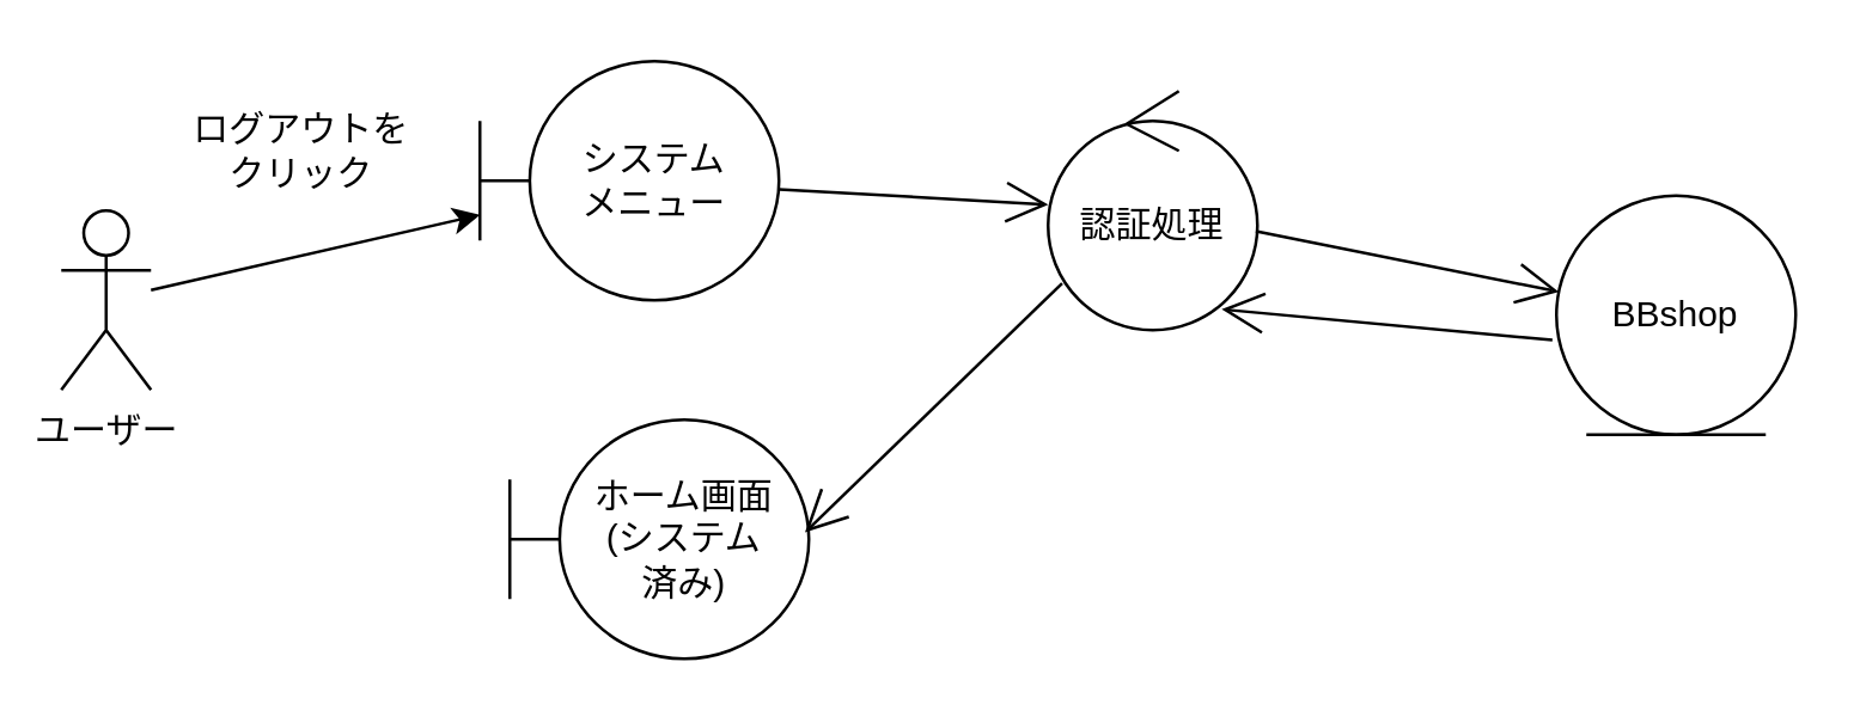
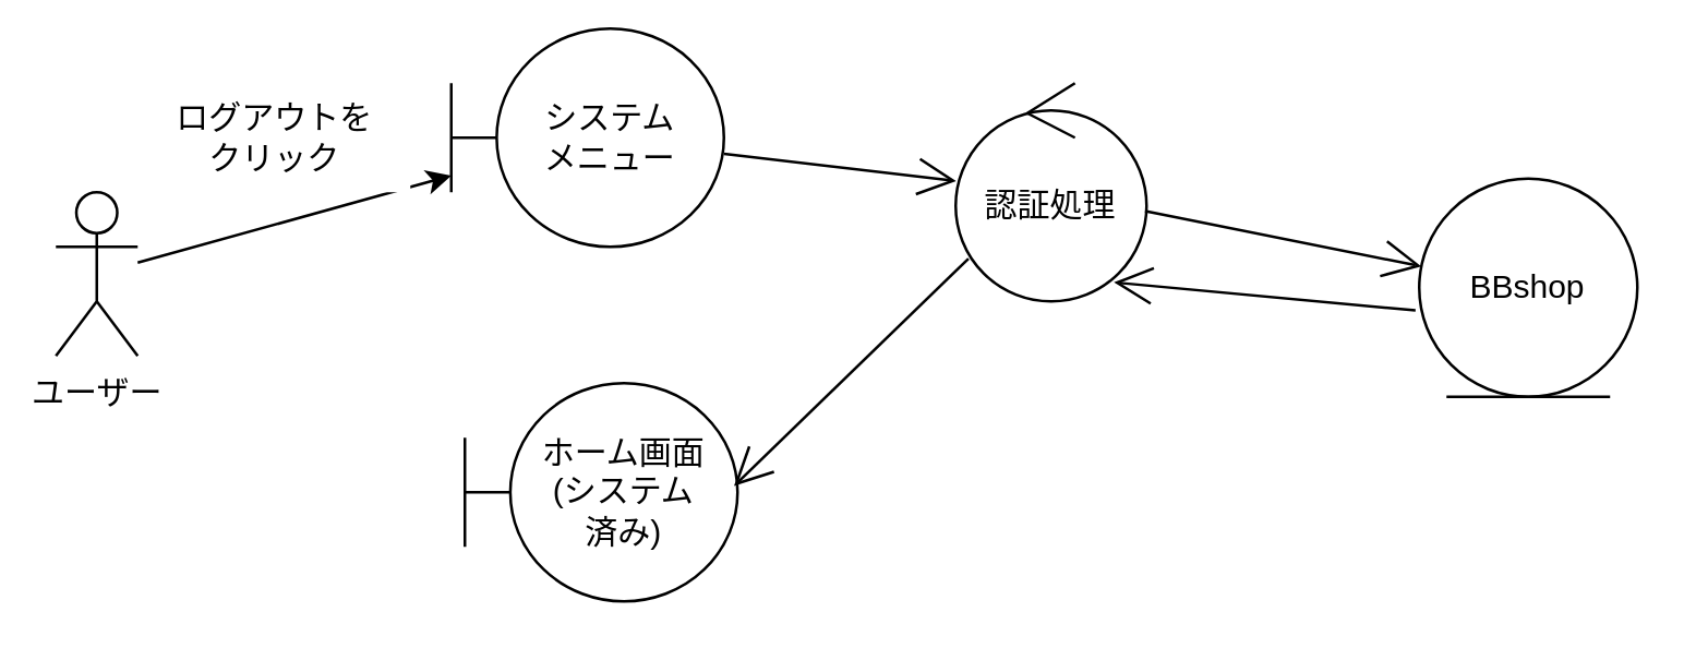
  <mxCell id="0" />
  <mxCell id="1" parent="0" />
  <mxCell id="2" value="ユーザー" style="shape=umlActor;verticalLabelPosition=bottom;verticalAlign=top;html=1;" vertex="1" parent="1"><mxGeometry x="20" y="70" width="30" height="60" as="geometry" /></mxCell>
- <mxCell id="3" value="システム&lt;div&gt;メニュー&lt;/div&gt;" style="shape=umlBoundary;whiteSpace=wrap;html=1;" vertex="1" parent="1"><mxGeometry x="160" y="20" width="100" height="80" as="geometry" /></mxCell>
+ <mxCell id="3" value="システム&lt;div&gt;メニュー&lt;/div&gt;" style="shape=umlBoundary;whiteSpace=wrap;html=1;" vertex="1" parent="1"><mxGeometry x="165" y="10" width="100" height="80" as="geometry" /></mxCell>
  <mxCell id="4" value="" style="endArrow=classic;html=1;rounded=0;" edge="1" parent="1" source="2" target="3"><mxGeometry width="50" height="50" relative="1" as="geometry"><mxPoint x="280" y="140" as="sourcePoint" /><mxPoint x="330" y="90" as="targetPoint" /></mxGeometry></mxCell>
  <mxCell id="5" value="認証処理" style="ellipse;shape=umlControl;whiteSpace=wrap;html=1;" vertex="1" parent="1"><mxGeometry x="350" y="30" width="70" height="80" as="geometry" /></mxCell>
  <mxCell id="6" value="ログアウトを&lt;div&gt;クリック&lt;/div&gt;" style="text;html=1;align=center;verticalAlign=middle;resizable=0;points=[];autosize=1;strokeColor=none;fillColor=default;" vertex="1" parent="1"><mxGeometry x="50" y="30" width="100" height="40" as="geometry" /></mxCell>
  <mxCell id="7" value="BBshop" style="ellipse;shape=umlEntity;whiteSpace=wrap;html=1;" vertex="1" parent="1"><mxGeometry x="520" y="65" width="80" height="80" as="geometry" /></mxCell>
  <mxCell id="8" value="" style="endArrow=open;endFill=1;endSize=12;html=1;rounded=0;" edge="1" parent="1" source="3" target="5"><mxGeometry width="160" relative="1" as="geometry"><mxPoint x="230" y="110" as="sourcePoint" /><mxPoint x="390" y="110" as="targetPoint" /></mxGeometry></mxCell>
  <mxCell id="9" value="" style="endArrow=open;endFill=1;endSize=12;html=1;rounded=0;" edge="1" parent="1" source="5" target="7"><mxGeometry width="160" relative="1" as="geometry"><mxPoint x="230" y="110" as="sourcePoint" /><mxPoint x="430" y="150" as="targetPoint" /></mxGeometry></mxCell>
  <mxCell id="10" value="" style="endArrow=open;endFill=1;endSize=12;html=1;rounded=0;entryX=0.829;entryY=0.913;entryDx=0;entryDy=0;entryPerimeter=0;exitX=-0.017;exitY=0.604;exitDx=0;exitDy=0;exitPerimeter=0;" edge="1" parent="1" source="7" target="5"><mxGeometry width="160" relative="1" as="geometry"><mxPoint x="230" y="110" as="sourcePoint" /><mxPoint x="390" y="110" as="targetPoint" /></mxGeometry></mxCell>
  <mxCell id="11" value="ホーム画面&lt;div&gt;(システム&lt;/div&gt;&lt;div&gt;済み)&lt;/div&gt;" style="shape=umlBoundary;whiteSpace=wrap;html=1;" vertex="1" parent="1"><mxGeometry x="170" y="140" width="100" height="80" as="geometry" /></mxCell>
  <mxCell id="12" value="" style="endArrow=open;endFill=1;endSize=12;html=1;rounded=0;exitX=0.067;exitY=0.804;exitDx=0;exitDy=0;exitPerimeter=0;entryX=0.987;entryY=0.471;entryDx=0;entryDy=0;entryPerimeter=0;" edge="1" parent="1" source="5" target="11"><mxGeometry width="160" relative="1" as="geometry"><mxPoint x="230" y="110" as="sourcePoint" /><mxPoint x="390" y="110" as="targetPoint" /></mxGeometry></mxCell>
